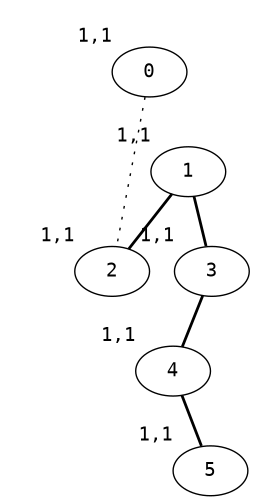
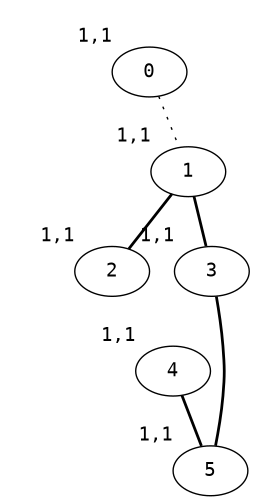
  graph {
    fontname="DejaVu Sans Mono"
    node [fontname="DejaVu Sans Mono" xlabel="1,1"]
    edge [fontname="DejaVu Sans Mono" style=bold]
    0
    2
    1
    3
    4
    5
-   0 -- 2 [style=dotted]
+   0 -- 1 [style=dotted]
    1 -- 2
    1 -- 3
-   3 -- 4
+   3 -- 5
    4 -- 5
  }
